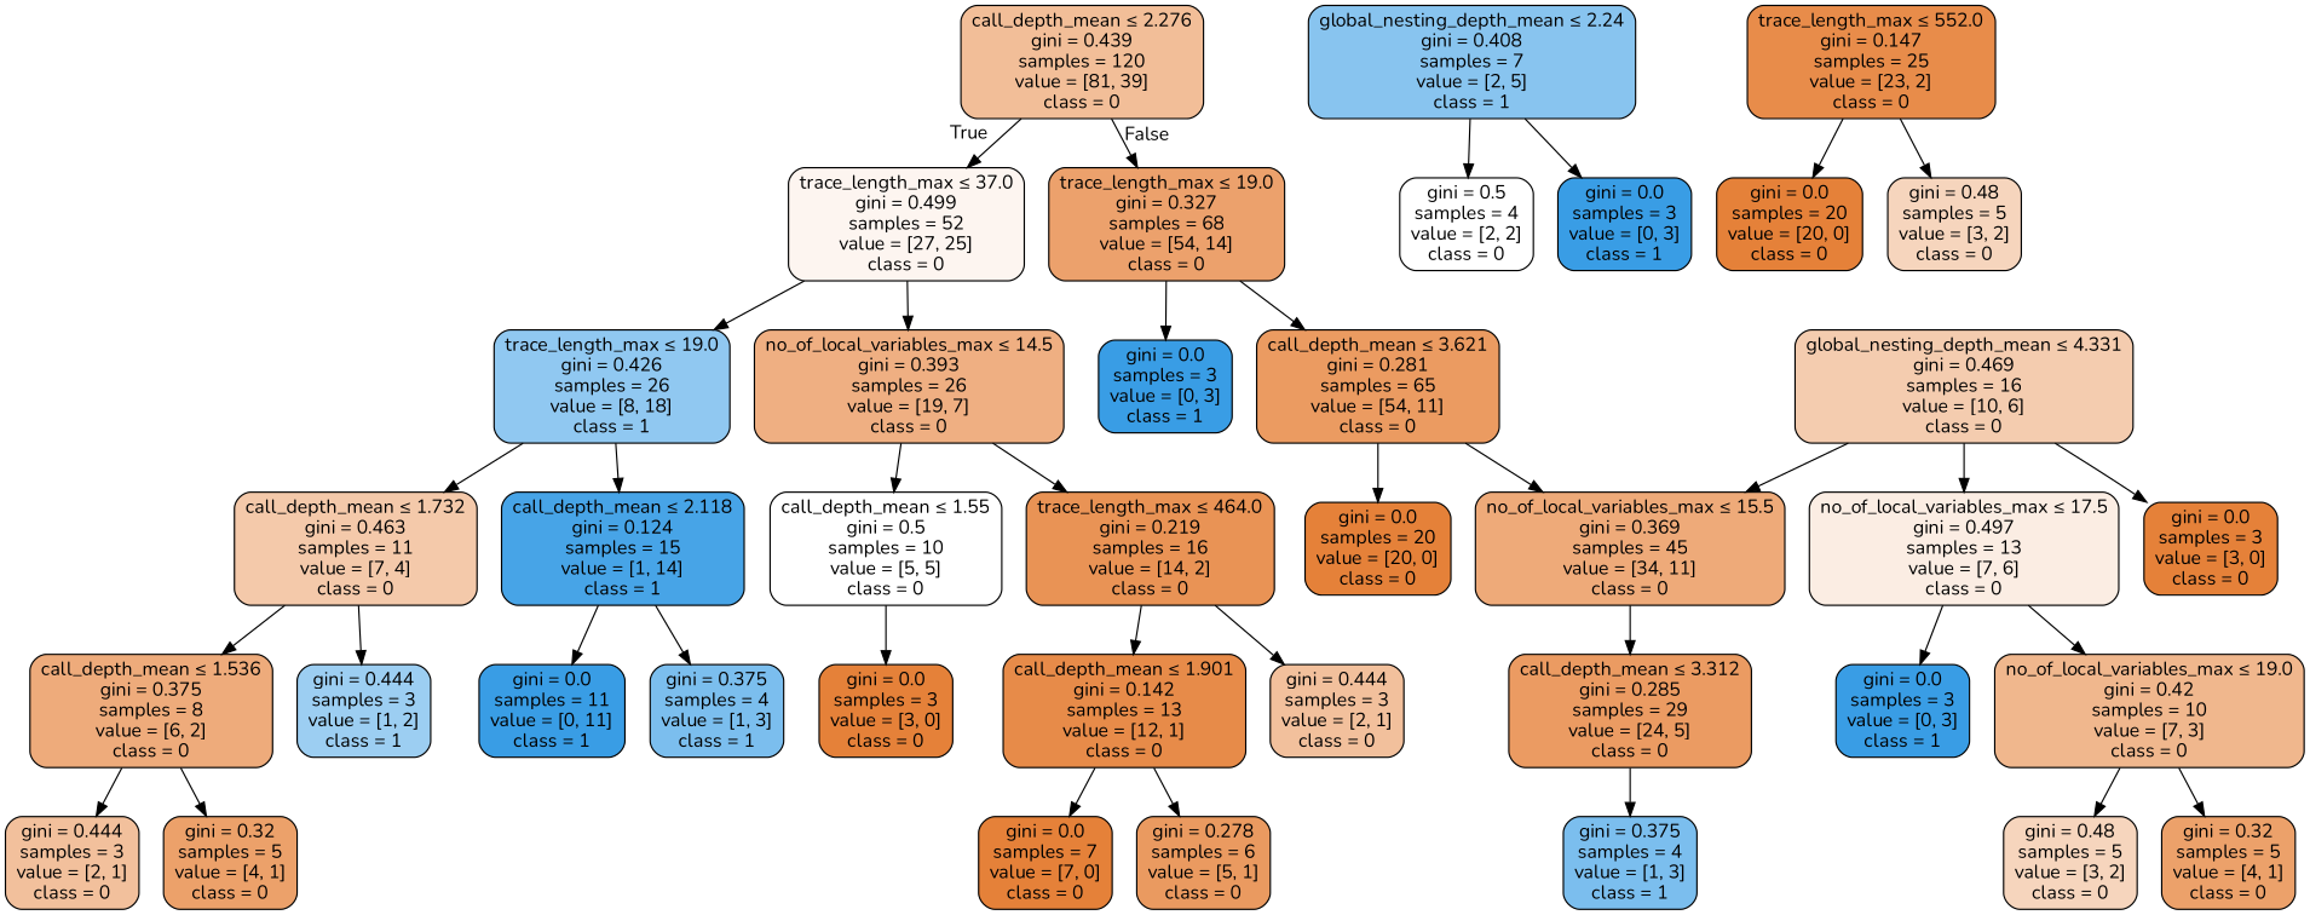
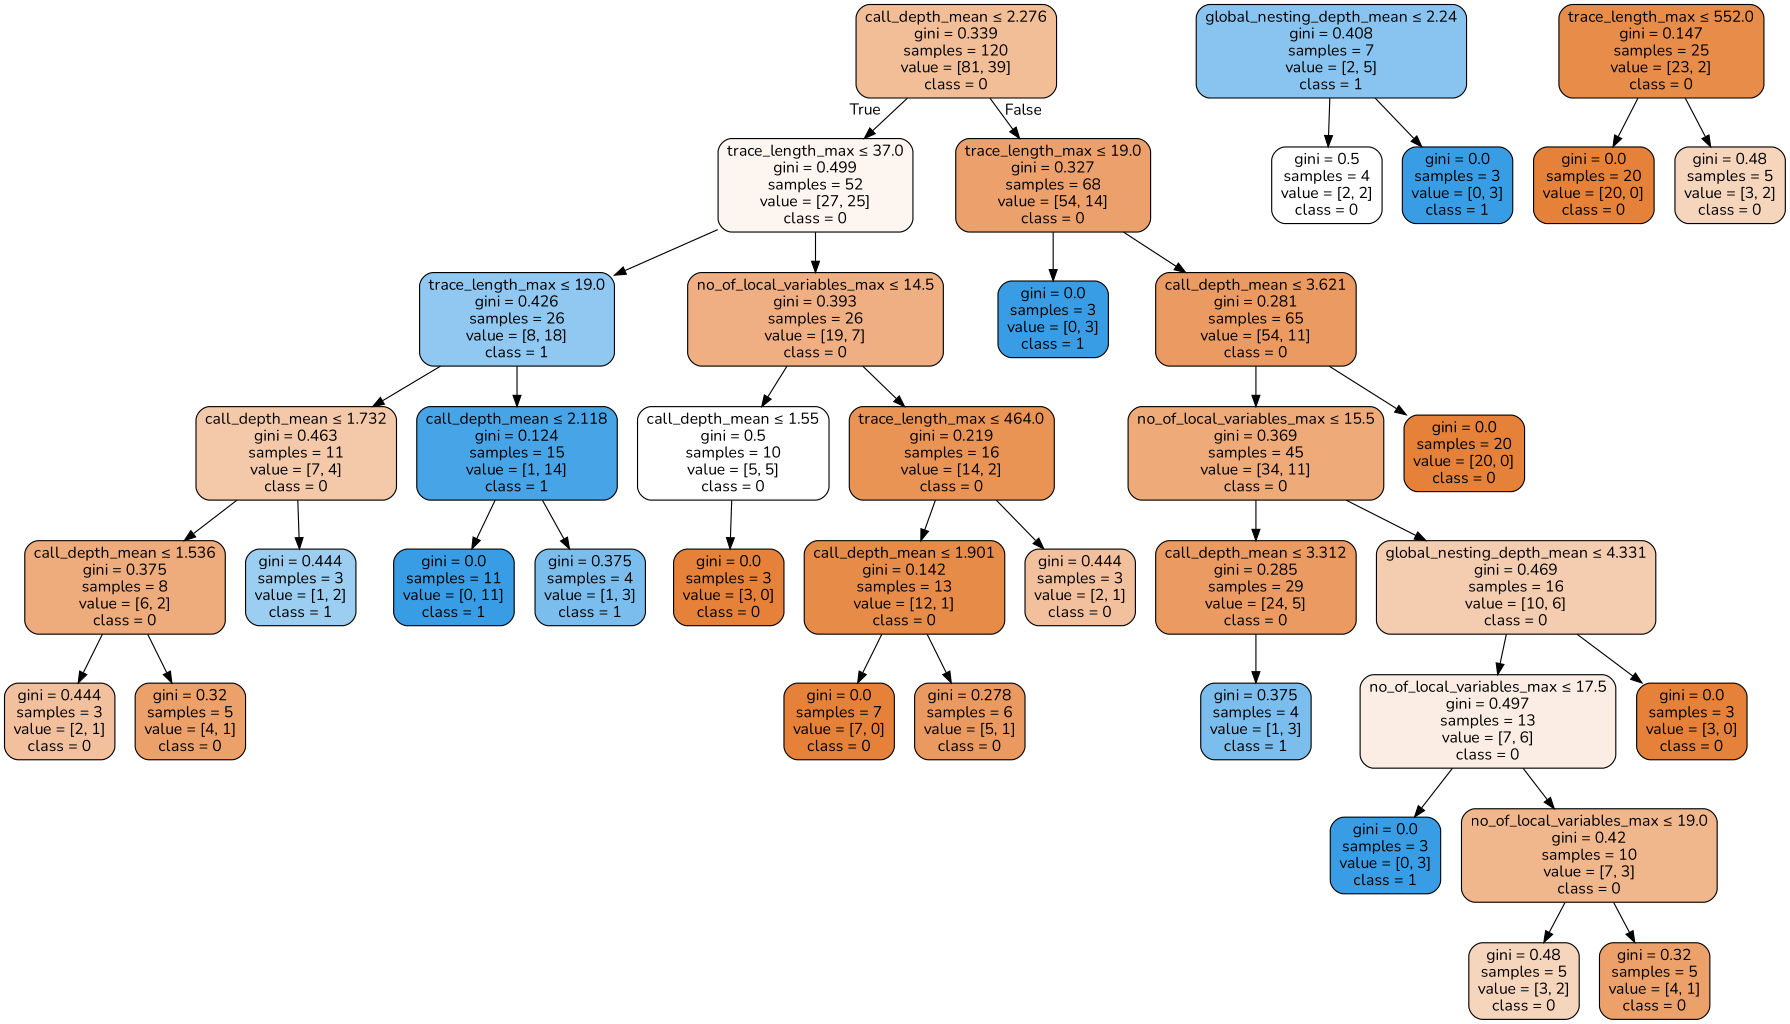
  digraph {
    fontname=Nunito
    node [color=black fillcolor="#e58139ff" fontname=Nunito shape=box style="filled, rounded"]
    edge [fontname=Nunito]
-   n1 [fillcolor="#e5813984" label=<call_depth_mean &le; 2.276<br/>gini = 0.439<br/>samples = 120<br/>value = [81, 39]<br/>class = 0>]
+   n1 [fillcolor="#e5813984" label=<call_depth_mean &le; 2.276<br/>gini = 0.339<br/>samples = 120<br/>value = [81, 39]<br/>class = 0>]
    n2 [fillcolor="#e5813913" label=<trace_length_max &le; 37.0<br/>gini = 0.499<br/>samples = 52<br/>value = [27, 25]<br/>class = 0>]
    n3 [fillcolor="#e58139bd" label=<trace_length_max &le; 19.0<br/>gini = 0.327<br/>samples = 68<br/>value = [54, 14]<br/>class = 0>]
    n4 [fillcolor="#399de58e" label=<trace_length_max &le; 19.0<br/>gini = 0.426<br/>samples = 26<br/>value = [8, 18]<br/>class = 1>]
    n5 [fillcolor="#e58139a1" label=<no_of_local_variables_max &le; 14.5<br/>gini = 0.393<br/>samples = 26<br/>value = [19, 7]<br/>class = 0>]
    n6 [fillcolor="#399de5ff" label=<gini = 0.0<br/>samples = 3<br/>value = [0, 3]<br/>class = 1>]
    n7 [fillcolor="#e58139cb" label=<call_depth_mean &le; 3.621<br/>gini = 0.281<br/>samples = 65<br/>value = [54, 11]<br/>class = 0>]
    n8 [fillcolor="#e581396d" label=<call_depth_mean &le; 1.732<br/>gini = 0.463<br/>samples = 11<br/>value = [7, 4]<br/>class = 0>]
    n9 [fillcolor="#399de5ed" label=<call_depth_mean &le; 2.118<br/>gini = 0.124<br/>samples = 15<br/>value = [1, 14]<br/>class = 1>]
    n10 [fillcolor="#e5813900" label=<call_depth_mean &le; 1.55<br/>gini = 0.5<br/>samples = 10<br/>value = [5, 5]<br/>class = 0>]
    n11 [fillcolor="#e58139db" label=<trace_length_max &le; 464.0<br/>gini = 0.219<br/>samples = 16<br/>value = [14, 2]<br/>class = 0>]
    n12 [fillcolor="#e58139aa" label=<call_depth_mean &le; 1.536<br/>gini = 0.375<br/>samples = 8<br/>value = [6, 2]<br/>class = 0>]
    n13 [fillcolor="#399de57f" label=<gini = 0.444<br/>samples = 3<br/>value = [1, 2]<br/>class = 1>]
    n14 [fillcolor="#399de5ff" label=<gini = 0.0<br/>samples = 11<br/>value = [0, 11]<br/>class = 1>]
    n15 [fillcolor="#399de5aa" label=<gini = 0.375<br/>samples = 4<br/>value = [1, 3]<br/>class = 1>]
    n16 [fillcolor="#e581397f" label=<gini = 0.444<br/>samples = 3<br/>value = [2, 1]<br/>class = 0>]
    n17 [fillcolor="#e58139bf" label=<gini = 0.32<br/>samples = 5<br/>value = [4, 1]<br/>class = 0>]
    n18 [label=<gini = 0.0<br/>samples = 3<br/>value = [3, 0]<br/>class = 0>]
    n19 [fillcolor="#e58139ea" label=<call_depth_mean &le; 1.901<br/>gini = 0.142<br/>samples = 13<br/>value = [12, 1]<br/>class = 0>]
    n20 [fillcolor="#e581397f" label=<gini = 0.444<br/>samples = 3<br/>value = [2, 1]<br/>class = 0>]
    n21 [fillcolor="#399de599" label=<global_nesting_depth_mean &le; 2.24<br/>gini = 0.408<br/>samples = 7<br/>value = [2, 5]<br/>class = 1>]
    n22 [fillcolor="#e5813900" label=<gini = 0.5<br/>samples = 4<br/>value = [2, 2]<br/>class = 0>]
    n23 [fillcolor="#399de5ff" label=<gini = 0.0<br/>samples = 3<br/>value = [0, 3]<br/>class = 1>]
    n24 [label=<gini = 0.0<br/>samples = 7<br/>value = [7, 0]<br/>class = 0>]
    n25 [fillcolor="#e58139cc" label=<gini = 0.278<br/>samples = 6<br/>value = [5, 1]<br/>class = 0>]
    n26 [fillcolor="#e58139ac" label=<no_of_local_variables_max &le; 15.5<br/>gini = 0.369<br/>samples = 45<br/>value = [34, 11]<br/>class = 0>]
    n27 [label=<gini = 0.0<br/>samples = 20<br/>value = [20, 0]<br/>class = 0>]
    n28 [fillcolor="#e58139ca" label=<call_depth_mean &le; 3.312<br/>gini = 0.285<br/>samples = 29<br/>value = [24, 5]<br/>class = 0>]
    n29 [fillcolor="#e5813966" label=<global_nesting_depth_mean &le; 4.331<br/>gini = 0.469<br/>samples = 16<br/>value = [10, 6]<br/>class = 0>]
    n30 [fillcolor="#399de5aa" label=<gini = 0.375<br/>samples = 4<br/>value = [1, 3]<br/>class = 1>]
    n31 [fillcolor="#e5813924" label=<no_of_local_variables_max &le; 17.5<br/>gini = 0.497<br/>samples = 13<br/>value = [7, 6]<br/>class = 0>]
    n32 [label=<gini = 0.0<br/>samples = 3<br/>value = [3, 0]<br/>class = 0>]
    n33 [fillcolor="#e58139e9" label=<trace_length_max &le; 552.0<br/>gini = 0.147<br/>samples = 25<br/>value = [23, 2]<br/>class = 0>]
    n34 [label=<gini = 0.0<br/>samples = 20<br/>value = [20, 0]<br/>class = 0>]
    n35 [fillcolor="#e5813955" label=<gini = 0.48<br/>samples = 5<br/>value = [3, 2]<br/>class = 0>]
    n36 [fillcolor="#399de5ff" label=<gini = 0.0<br/>samples = 3<br/>value = [0, 3]<br/>class = 1>]
    n37 [fillcolor="#e5813992" label=<no_of_local_variables_max &le; 19.0<br/>gini = 0.42<br/>samples = 10<br/>value = [7, 3]<br/>class = 0>]
    n38 [fillcolor="#e5813955" label=<gini = 0.48<br/>samples = 5<br/>value = [3, 2]<br/>class = 0>]
    n39 [fillcolor="#e58139bf" label=<gini = 0.32<br/>samples = 5<br/>value = [4, 1]<br/>class = 0>]
    n1 -> n2 [headlabel=True labelangle=45 labeldistance=2.5]
    n1 -> n3 [headlabel=False labelangle=-45 labeldistance=2.5]
    n2 -> n4
    n2 -> n5
    n3 -> n6
    n3 -> n7
    n4 -> n8
    n4 -> n9
    n5 -> n10
    n5 -> n11
    n7 -> n26
    n7 -> n27
    n8 -> n12
    n8 -> n13
    n9 -> n14
    n9 -> n15
    n10 -> n18
    n11 -> n19
    n11 -> n20
    n12 -> n16
    n12 -> n17
    n19 -> n24
    n19 -> n25
    n21 -> n22
    n21 -> n23
    n26 -> n28
-   n29 -> n26
+   n26 -> n29
    n28 -> n30
    n29 -> n31
    n29 -> n32
    n31 -> n36
    n31 -> n37
    n33 -> n34
    n33 -> n35
    n37 -> n38
    n37 -> n39
  }
